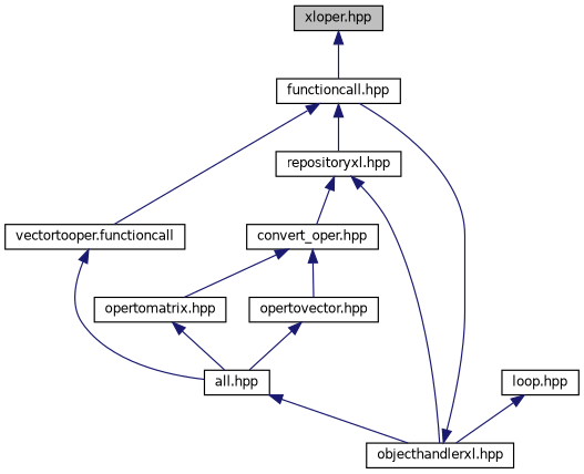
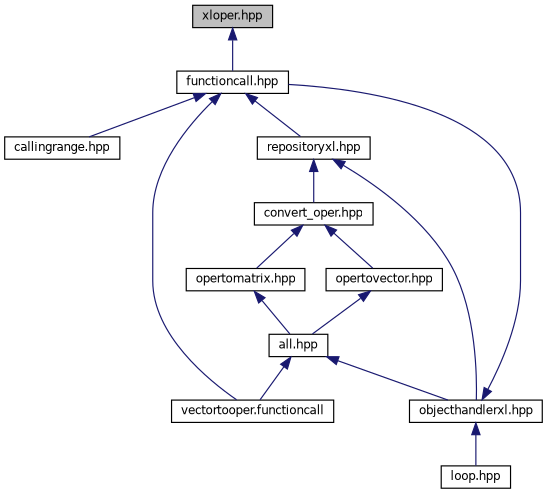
  digraph {
    node [color=black fillcolor=white fontname=Helvetica fontsize=10 shape=record style=filled]
    edge [color=midnightblue dir=back fontname=Helvetica fontsize=10 labelfontname=Helvetica labelfontsize=10 style=solid]
    n1 [fillcolor=grey75 fontcolor=black height=0.2 label="xloper.hpp" width=0.4]
    n2 [height=0.2 label="functioncall.hpp" width=0.4]
    n3 [height=0.2 label="convert_oper.hpp" width=0.4]
    n4 [height=0.2 label="opertomatrix.hpp" width=0.4]
    n5 [height=0.2 label="opertovector.hpp" width=0.4]
+   n6 [height=0.2 label="callingrange.hpp" width=0.4]
    n7 [height=0.2 label="vectortooper.functioncall" width=0.4]
    n8 [height=0.2 label="repositoryxl.hpp" width=0.4]
    n9 [height=0.2 label="all.hpp" width=0.4]
    n10 [height=0.2 label="objecthandlerxl.hpp" width=0.4]
    n11 [height=0.2 label="loop.hpp" width=0.4]
    n1 -> n2
+   n2 -> n6
    n2 -> n7
    n2 -> n8
    n3 -> n4
    n3 -> n5
    n4 -> n9
    n5 -> n9
-   n7 -> n9
+   n9 -> n7
    n8 -> n3
    n8 -> n10
    n9 -> n10
    n10 -> n2
-   n11 -> n10
+   n10 -> n11
  }
